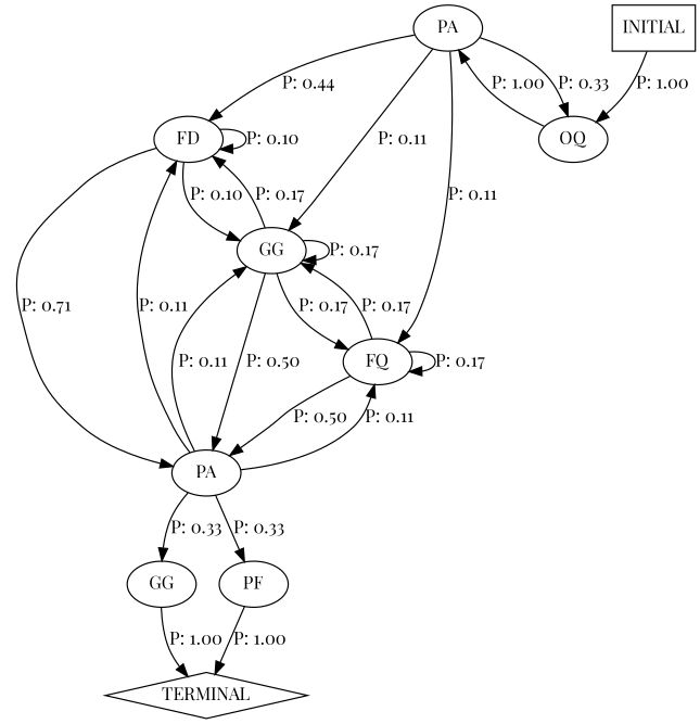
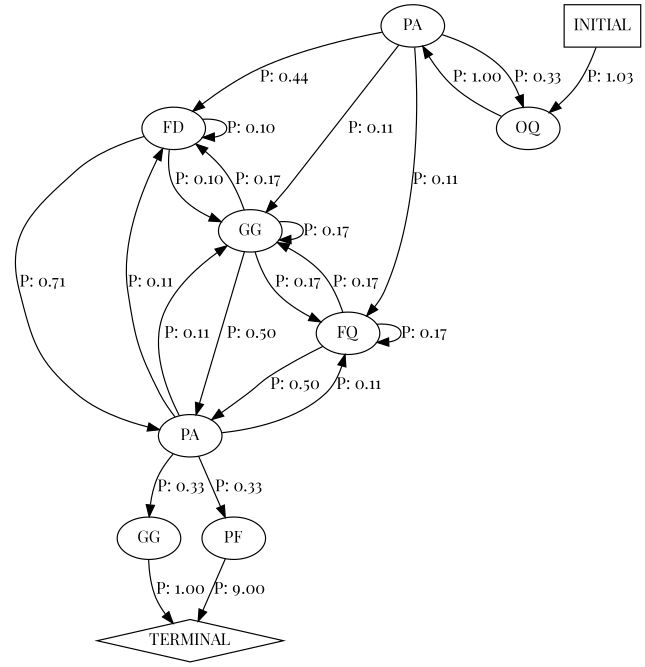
  digraph {
    fontname="Playfair Display"
    node [fontname="Playfair Display"]
    edge [fontname="Playfair Display"]
    n1 [label=FD]
    n2 [label=GG]
    n3 [label=PA]
    n4 [label=FQ]
    n5 [label=GG]
    n6 [label=PF]
    n7 [label=TERMINAL shape=diamond]
    n8 [label=OQ]
    n9 [label=PA]
    n10 [label=INITIAL shape=box]
    n1 -> n1 [label="P: 0.10"]
    n1 -> n2 [label="P: 0.10"]
    n1 -> n3 [label="P: 0.71"]
    n2 -> n1 [label="P: 0.17"]
    n2 -> n2 [label="P: 0.17"]
    n2 -> n3 [label="P: 0.50"]
    n2 -> n4 [label="P: 0.17"]
    n3 -> n1 [label="P: 0.11"]
    n3 -> n2 [label="P: 0.11"]
    n3 -> n4 [label="P: 0.11"]
    n3 -> n5 [label="P: 0.33"]
    n3 -> n6 [label="P: 0.33"]
    n4 -> n2 [label="P: 0.17"]
    n4 -> n3 [label="P: 0.50"]
    n4 -> n4 [label="P: 0.17"]
    n5 -> n7 [label="P: 1.00"]
-   n6 -> n7 [label="P: 1.00"]
+   n6 -> n7 [label="P: 9.00"]
    n8 -> n9 [label="P: 1.00"]
    n9 -> n1 [label="P: 0.44"]
    n9 -> n2 [label="P: 0.11"]
    n9 -> n4 [label="P: 0.11"]
    n9 -> n8 [label="P: 0.33"]
-   n10 -> n8 [label="P: 1.00"]
+   n10 -> n8 [label="P: 1.03"]
  }
